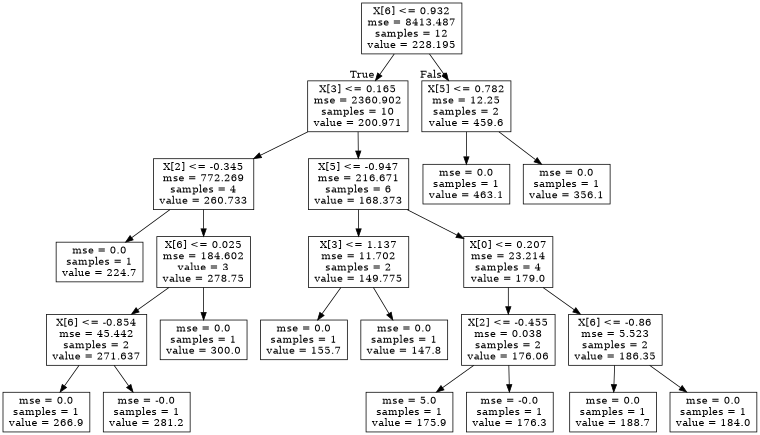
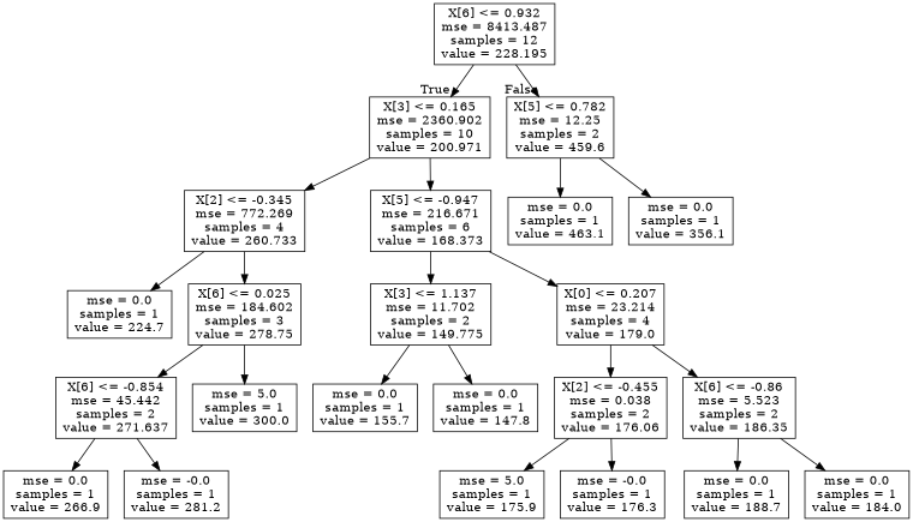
  digraph {
    node [shape=box]
    n1 [label="X[6] <= 0.932\nmse = 8413.487\nsamples = 12\nvalue = 228.195"]
    n2 [label="X[3] <= 0.165\nmse = 2360.902\nsamples = 10\nvalue = 200.971"]
    n3 [label="X[5] <= 0.782\nmse = 12.25\nsamples = 2\nvalue = 459.6"]
    n4 [label="X[2] <= -0.345\nmse = 772.269\nsamples = 4\nvalue = 260.733"]
    n5 [label="X[5] <= -0.947\nmse = 216.671\nsamples = 6\nvalue = 168.373"]
    n6 [label="mse = 0.0\nsamples = 1\nvalue = 463.1"]
    n7 [label="mse = 0.0\nsamples = 1\nvalue = 356.1"]
    n8 [label="mse = 0.0\nsamples = 1\nvalue = 224.7"]
-   n9 [label="X[6] <= 0.025\nmse = 184.602\nvalue = 3\nvalue = 278.75"]
+   n9 [label="X[6] <= 0.025\nmse = 184.602\nsamples = 3\nvalue = 278.75"]
    n10 [label="X[3] <= 1.137\nmse = 11.702\nsamples = 2\nvalue = 149.775"]
    n11 [label="X[0] <= 0.207\nmse = 23.214\nsamples = 4\nvalue = 179.0"]
    n12 [label="X[6] <= -0.854\nmse = 45.442\nsamples = 2\nvalue = 271.637"]
-   n13 [label="mse = 0.0\nsamples = 1\nvalue = 300.0"]
+   n13 [label="mse = 5.0\nsamples = 1\nvalue = 300.0"]
    n14 [label="mse = 0.0\nsamples = 1\nvalue = 266.9"]
    n15 [label="mse = -0.0\nsamples = 1\nvalue = 281.2"]
    n16 [label="mse = 0.0\nsamples = 1\nvalue = 155.7"]
    n17 [label="mse = 0.0\nsamples = 1\nvalue = 147.8"]
    n18 [label="X[2] <= -0.455\nmse = 0.038\nsamples = 2\nvalue = 176.06"]
    n19 [label="X[6] <= -0.86\nmse = 5.523\nsamples = 2\nvalue = 186.35"]
    n20 [label="mse = 5.0\nsamples = 1\nvalue = 175.9"]
    n21 [label="mse = -0.0\nsamples = 1\nvalue = 176.3"]
    n22 [label="mse = 0.0\nsamples = 1\nvalue = 188.7"]
    n23 [label="mse = 0.0\nsamples = 1\nvalue = 184.0"]
    n1 -> n2 [headlabel=True labelangle=45 labeldistance=2.5]
    n1 -> n3 [headlabel=False labelangle=-45 labeldistance=2.5]
    n2 -> n4
    n2 -> n5
    n3 -> n6
    n3 -> n7
    n4 -> n8
    n4 -> n9
    n5 -> n10
    n5 -> n11
    n9 -> n12
    n9 -> n13
    n10 -> n16
    n10 -> n17
    n11 -> n18
    n11 -> n19
    n12 -> n14
    n12 -> n15
    n18 -> n20
    n18 -> n21
    n19 -> n22
    n19 -> n23
  }
